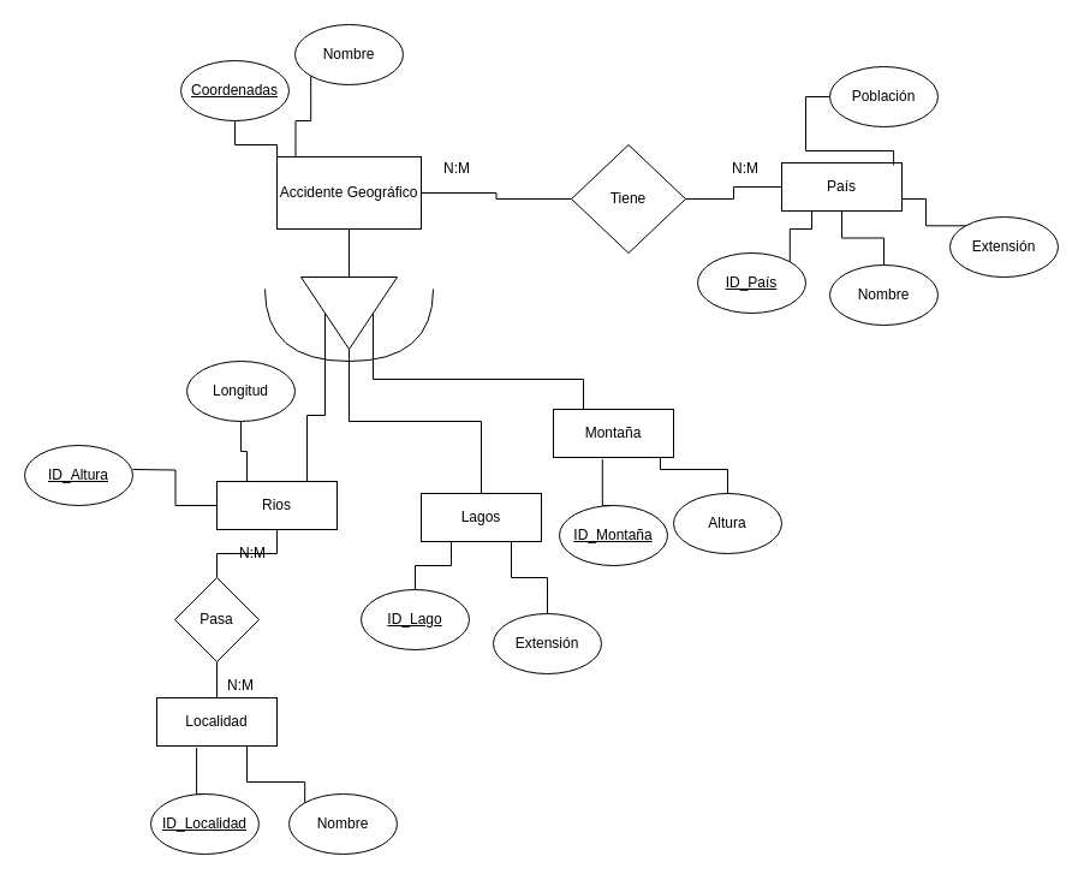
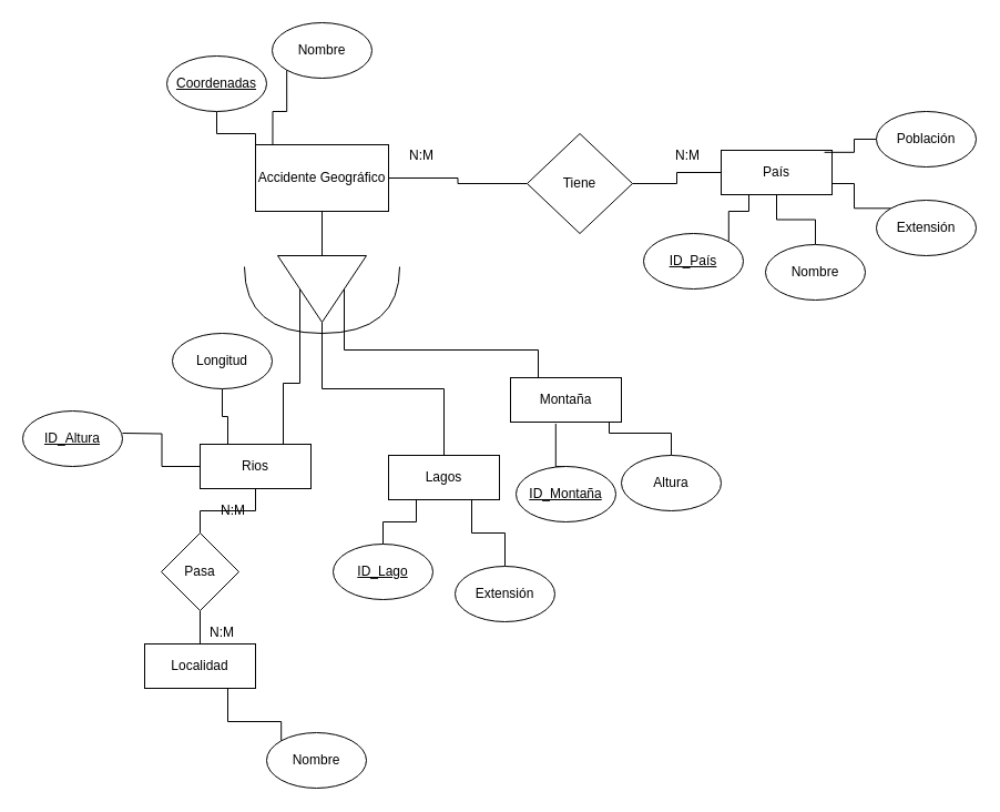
  <mxCell id="0" />
  <mxCell id="1" parent="0" />
  <mxCell id="2" style="edgeStyle=orthogonalEdgeStyle;rounded=0;orthogonalLoop=1;jettySize=auto;html=1;exitX=0.5;exitY=1;exitDx=0;exitDy=0;entryX=0;entryY=0.5;entryDx=0;entryDy=0;endArrow=none;endFill=0;strokeWidth=1;" edge="1" parent="1" source="4" target="9"><mxGeometry relative="1" as="geometry" /></mxCell>
  <mxCell id="3" style="edgeStyle=orthogonalEdgeStyle;rounded=0;orthogonalLoop=1;jettySize=auto;html=1;exitX=1;exitY=0.5;exitDx=0;exitDy=0;entryX=0;entryY=0.5;entryDx=0;entryDy=0;endArrow=none;endFill=0;strokeWidth=1;" edge="1" parent="1" source="4" target="38"><mxGeometry relative="1" as="geometry" /></mxCell>
  <mxCell id="4" value="Accidente Geográfico" style="rounded=0;whiteSpace=wrap;html=1;" vertex="1" parent="1"><mxGeometry x="230" y="130" width="120" height="60" as="geometry" /></mxCell>
  <mxCell id="5" style="edgeStyle=orthogonalEdgeStyle;rounded=0;orthogonalLoop=1;jettySize=auto;html=1;exitX=0.5;exitY=1;exitDx=0;exitDy=0;entryX=0;entryY=0;entryDx=0;entryDy=0;endArrow=none;endFill=0;strokeWidth=1;" edge="1" parent="1" source="6" target="4"><mxGeometry relative="1" as="geometry" /></mxCell>
  <mxCell id="6" value="&lt;u&gt;Coordenadas&lt;/u&gt;" style="ellipse;whiteSpace=wrap;html=1;" vertex="1" parent="1"><mxGeometry x="150" y="50" width="90" height="50" as="geometry" /></mxCell>
  <mxCell id="7" style="edgeStyle=orthogonalEdgeStyle;rounded=0;orthogonalLoop=1;jettySize=auto;html=1;exitX=0;exitY=1;exitDx=0;exitDy=0;entryX=0.129;entryY=-0.004;entryDx=0;entryDy=0;entryPerimeter=0;endArrow=none;endFill=0;strokeWidth=1;" edge="1" parent="1" source="8" target="4"><mxGeometry relative="1" as="geometry" /></mxCell>
  <mxCell id="8" value="Nombre" style="ellipse;whiteSpace=wrap;html=1;" vertex="1" parent="1"><mxGeometry x="245" y="20" width="90" height="50" as="geometry" /></mxCell>
  <mxCell id="9" value="" style="triangle;whiteSpace=wrap;html=1;rotation=90;" vertex="1" parent="1"><mxGeometry x="260" y="220" width="60" height="80" as="geometry" /></mxCell>
  <mxCell id="10" style="edgeStyle=orthogonalEdgeStyle;rounded=0;orthogonalLoop=1;jettySize=auto;html=1;exitX=0.75;exitY=0;exitDx=0;exitDy=0;entryX=0.5;entryY=1;entryDx=0;entryDy=0;endArrow=none;endFill=0;strokeWidth=1;" edge="1" parent="1" source="11" target="9"><mxGeometry relative="1" as="geometry" /></mxCell>
  <mxCell id="11" value="Rios" style="rounded=0;whiteSpace=wrap;html=1;" vertex="1" parent="1"><mxGeometry x="180" y="400" width="100" height="40" as="geometry" /></mxCell>
  <mxCell id="12" style="edgeStyle=orthogonalEdgeStyle;rounded=0;orthogonalLoop=1;jettySize=auto;html=1;exitX=0.5;exitY=0;exitDx=0;exitDy=0;entryX=1;entryY=0.5;entryDx=0;entryDy=0;endArrow=none;endFill=0;strokeWidth=1;" edge="1" parent="1" source="13" target="9"><mxGeometry relative="1" as="geometry" /></mxCell>
  <mxCell id="13" value="Lagos" style="rounded=0;whiteSpace=wrap;html=1;" vertex="1" parent="1"><mxGeometry x="350" y="410" width="100" height="40" as="geometry" /></mxCell>
  <mxCell id="14" style="edgeStyle=orthogonalEdgeStyle;rounded=0;orthogonalLoop=1;jettySize=auto;html=1;exitX=0.25;exitY=0;exitDx=0;exitDy=0;entryX=0.5;entryY=0;entryDx=0;entryDy=0;endArrow=none;endFill=0;strokeWidth=1;" edge="1" parent="1" source="15" target="9"><mxGeometry relative="1" as="geometry" /></mxCell>
  <mxCell id="15" value="Montaña" style="rounded=0;whiteSpace=wrap;html=1;" vertex="1" parent="1"><mxGeometry x="460" y="340" width="100" height="40" as="geometry" /></mxCell>
  <mxCell id="16" value="" style="shape=requiredInterface;html=1;verticalLabelPosition=bottom;rotation=90;" vertex="1" parent="1"><mxGeometry x="260" y="200" width="60" height="140" as="geometry" /></mxCell>
  <mxCell id="17" style="edgeStyle=orthogonalEdgeStyle;rounded=0;orthogonalLoop=1;jettySize=auto;html=1;exitX=0.5;exitY=0;exitDx=0;exitDy=0;entryX=0.5;entryY=1;entryDx=0;entryDy=0;endArrow=none;endFill=0;strokeWidth=1;" edge="1" parent="1" source="18" target="20"><mxGeometry relative="1" as="geometry" /></mxCell>
  <mxCell id="18" value="Localidad" style="rounded=0;whiteSpace=wrap;html=1;" vertex="1" parent="1"><mxGeometry x="130" y="580" width="100" height="40" as="geometry" /></mxCell>
  <mxCell id="19" style="edgeStyle=orthogonalEdgeStyle;rounded=0;orthogonalLoop=1;jettySize=auto;html=1;exitX=0.5;exitY=0;exitDx=0;exitDy=0;entryX=0.5;entryY=1;entryDx=0;entryDy=0;endArrow=none;endFill=0;strokeWidth=1;" edge="1" parent="1" source="20" target="11"><mxGeometry relative="1" as="geometry" /></mxCell>
  <mxCell id="20" value="Pasa" style="rhombus;whiteSpace=wrap;html=1;" vertex="1" parent="1"><mxGeometry x="145" y="480" width="70" height="70" as="geometry" /></mxCell>
- <mxCell id="21" style="edgeStyle=orthogonalEdgeStyle;rounded=0;orthogonalLoop=1;jettySize=auto;html=1;exitX=0.5;exitY=0;exitDx=0;exitDy=0;entryX=0.331;entryY=1.038;entryDx=0;entryDy=0;entryPerimeter=0;endArrow=none;endFill=0;strokeWidth=1;" edge="1" parent="1" source="22" target="18"><mxGeometry relative="1" as="geometry" /></mxCell>
- <mxCell id="22" value="&lt;u&gt;ID_Localidad&lt;/u&gt;" style="ellipse;whiteSpace=wrap;html=1;" vertex="1" parent="1"><mxGeometry x="125" y="660" width="90" height="50" as="geometry" /></mxCell>
  <mxCell id="23" style="edgeStyle=orthogonalEdgeStyle;rounded=0;orthogonalLoop=1;jettySize=auto;html=1;exitX=0;exitY=0;exitDx=0;exitDy=0;entryX=0.75;entryY=1;entryDx=0;entryDy=0;endArrow=none;endFill=0;strokeWidth=1;" edge="1" parent="1" source="24" target="18"><mxGeometry relative="1" as="geometry"><Array as="points"><mxPoint x="253" y="650" /><mxPoint x="205" y="650" /></Array></mxGeometry></mxCell>
  <mxCell id="24" value="Nombre" style="ellipse;whiteSpace=wrap;html=1;" vertex="1" parent="1"><mxGeometry x="240" y="660" width="90" height="50" as="geometry" /></mxCell>
  <mxCell id="25" style="edgeStyle=orthogonalEdgeStyle;rounded=0;orthogonalLoop=1;jettySize=auto;html=1;exitX=0.5;exitY=0;exitDx=0;exitDy=0;entryX=0.25;entryY=1;entryDx=0;entryDy=0;endArrow=none;endFill=0;strokeWidth=1;" edge="1" parent="1" source="26" target="13"><mxGeometry relative="1" as="geometry" /></mxCell>
  <mxCell id="26" value="&lt;u&gt;ID_Lago&lt;/u&gt;" style="ellipse;whiteSpace=wrap;html=1;" vertex="1" parent="1"><mxGeometry x="300" y="490" width="90" height="50" as="geometry" /></mxCell>
  <mxCell id="27" style="edgeStyle=orthogonalEdgeStyle;rounded=0;orthogonalLoop=1;jettySize=auto;html=1;exitX=0.5;exitY=0;exitDx=0;exitDy=0;entryX=0.75;entryY=1;entryDx=0;entryDy=0;endArrow=none;endFill=0;strokeWidth=1;" edge="1" parent="1" source="28" target="13"><mxGeometry relative="1" as="geometry" /></mxCell>
  <mxCell id="28" value="Extensión" style="ellipse;whiteSpace=wrap;html=1;" vertex="1" parent="1"><mxGeometry x="410" y="510" width="90" height="50" as="geometry" /></mxCell>
  <mxCell id="29" style="edgeStyle=orthogonalEdgeStyle;rounded=0;orthogonalLoop=1;jettySize=auto;html=1;exitX=0.5;exitY=0;exitDx=0;exitDy=0;entryX=0.408;entryY=1.038;entryDx=0;entryDy=0;entryPerimeter=0;endArrow=none;endFill=0;strokeWidth=1;" edge="1" parent="1" source="30" target="15"><mxGeometry relative="1" as="geometry" /></mxCell>
  <mxCell id="30" value="&lt;u&gt;ID_Montaña&lt;/u&gt;" style="ellipse;whiteSpace=wrap;html=1;" vertex="1" parent="1"><mxGeometry x="465" y="420" width="90" height="50" as="geometry" /></mxCell>
  <mxCell id="31" style="edgeStyle=orthogonalEdgeStyle;rounded=0;orthogonalLoop=1;jettySize=auto;html=1;exitX=0.5;exitY=0;exitDx=0;exitDy=0;entryX=0.89;entryY=1.009;entryDx=0;entryDy=0;entryPerimeter=0;endArrow=none;endFill=0;strokeWidth=1;" edge="1" parent="1" source="32" target="15"><mxGeometry relative="1" as="geometry" /></mxCell>
  <mxCell id="32" value="Altura" style="ellipse;whiteSpace=wrap;html=1;" vertex="1" parent="1"><mxGeometry x="560" y="410" width="90" height="50" as="geometry" /></mxCell>
  <mxCell id="33" style="edgeStyle=orthogonalEdgeStyle;rounded=0;orthogonalLoop=1;jettySize=auto;html=1;exitX=0.5;exitY=1;exitDx=0;exitDy=0;entryX=0;entryY=0.5;entryDx=0;entryDy=0;endArrow=none;endFill=0;strokeWidth=1;" edge="1" parent="1" target="11"><mxGeometry relative="1" as="geometry"><mxPoint x="110" y="390" as="sourcePoint" /></mxGeometry></mxCell>
  <mxCell id="34" value="&lt;u&gt;ID_Altura&lt;/u&gt;" style="ellipse;whiteSpace=wrap;html=1;" vertex="1" parent="1"><mxGeometry x="20" y="370" width="90" height="50" as="geometry" /></mxCell>
  <mxCell id="35" style="edgeStyle=orthogonalEdgeStyle;rounded=0;orthogonalLoop=1;jettySize=auto;html=1;exitX=0.5;exitY=1;exitDx=0;exitDy=0;entryX=0.25;entryY=0;entryDx=0;entryDy=0;endArrow=none;endFill=0;strokeWidth=1;" edge="1" parent="1" source="36" target="11"><mxGeometry relative="1" as="geometry" /></mxCell>
  <mxCell id="36" value="Longitud" style="ellipse;whiteSpace=wrap;html=1;" vertex="1" parent="1"><mxGeometry x="155" y="300" width="90" height="50" as="geometry" /></mxCell>
  <mxCell id="37" style="edgeStyle=orthogonalEdgeStyle;rounded=0;orthogonalLoop=1;jettySize=auto;html=1;exitX=1;exitY=0.5;exitDx=0;exitDy=0;entryX=0;entryY=0.5;entryDx=0;entryDy=0;endArrow=none;endFill=0;strokeWidth=1;" edge="1" parent="1" source="38" target="39"><mxGeometry relative="1" as="geometry" /></mxCell>
  <mxCell id="38" value="Tiene" style="rhombus;whiteSpace=wrap;html=1;" vertex="1" parent="1"><mxGeometry x="475" y="120" width="95" height="90" as="geometry" /></mxCell>
  <mxCell id="39" value="País" style="rounded=0;whiteSpace=wrap;html=1;" vertex="1" parent="1"><mxGeometry x="650" y="135" width="100" height="40" as="geometry" /></mxCell>
  <mxCell id="40" style="edgeStyle=orthogonalEdgeStyle;rounded=0;orthogonalLoop=1;jettySize=auto;html=1;exitX=1;exitY=0;exitDx=0;exitDy=0;entryX=0.25;entryY=1;entryDx=0;entryDy=0;endArrow=none;endFill=0;strokeWidth=1;" edge="1" parent="1" source="41" target="39"><mxGeometry relative="1" as="geometry" /></mxCell>
  <mxCell id="41" value="&lt;u&gt;ID_País&lt;/u&gt;" style="ellipse;whiteSpace=wrap;html=1;" vertex="1" parent="1"><mxGeometry x="580" y="210" width="90" height="50" as="geometry" /></mxCell>
  <mxCell id="42" style="edgeStyle=orthogonalEdgeStyle;rounded=0;orthogonalLoop=1;jettySize=auto;html=1;exitX=0.5;exitY=0;exitDx=0;exitDy=0;entryX=0.5;entryY=1;entryDx=0;entryDy=0;endArrow=none;endFill=0;strokeWidth=1;" edge="1" parent="1" source="43" target="39"><mxGeometry relative="1" as="geometry" /></mxCell>
  <mxCell id="43" value="Nombre" style="ellipse;whiteSpace=wrap;html=1;" vertex="1" parent="1"><mxGeometry x="690" y="220" width="90" height="50" as="geometry" /></mxCell>
  <mxCell id="44" style="edgeStyle=orthogonalEdgeStyle;rounded=0;orthogonalLoop=1;jettySize=auto;html=1;exitX=0;exitY=0;exitDx=0;exitDy=0;entryX=1;entryY=0.75;entryDx=0;entryDy=0;endArrow=none;endFill=0;strokeWidth=1;" edge="1" parent="1" source="45" target="39"><mxGeometry relative="1" as="geometry" /></mxCell>
  <mxCell id="45" value="Extensión" style="ellipse;whiteSpace=wrap;html=1;" vertex="1" parent="1"><mxGeometry x="790" y="180" width="90" height="50" as="geometry" /></mxCell>
  <mxCell id="46" style="edgeStyle=orthogonalEdgeStyle;rounded=0;orthogonalLoop=1;jettySize=auto;html=1;exitX=0;exitY=0.5;exitDx=0;exitDy=0;entryX=0.931;entryY=0.046;entryDx=0;entryDy=0;entryPerimeter=0;endArrow=none;endFill=0;strokeWidth=1;" edge="1" parent="1" source="47" target="39"><mxGeometry relative="1" as="geometry" /></mxCell>
- <mxCell id="47" value="Población" style="ellipse;whiteSpace=wrap;html=1;" vertex="1" parent="1"><mxGeometry x="690" y="55" width="90" height="50" as="geometry" /></mxCell>
+ <mxCell id="47" value="Población" style="ellipse;whiteSpace=wrap;html=1;" vertex="1" parent="1"><mxGeometry x="790" y="100" width="90" height="50" as="geometry" /></mxCell>
  <mxCell id="48" value="N:M" style="text;html=1;strokeColor=none;fillColor=none;align=center;verticalAlign=middle;whiteSpace=wrap;rounded=0;" vertex="1" parent="1"><mxGeometry x="190" y="450" width="40" height="20" as="geometry" /></mxCell>
  <mxCell id="49" value="N:M" style="text;html=1;strokeColor=none;fillColor=none;align=center;verticalAlign=middle;whiteSpace=wrap;rounded=0;" vertex="1" parent="1"><mxGeometry x="180" y="560" width="40" height="20" as="geometry" /></mxCell>
  <mxCell id="50" value="N:M" style="text;html=1;strokeColor=none;fillColor=none;align=center;verticalAlign=middle;whiteSpace=wrap;rounded=0;" vertex="1" parent="1"><mxGeometry x="360" y="130" width="40" height="20" as="geometry" /></mxCell>
  <mxCell id="51" value="N:M" style="text;html=1;strokeColor=none;fillColor=none;align=center;verticalAlign=middle;whiteSpace=wrap;rounded=0;" vertex="1" parent="1"><mxGeometry x="600" y="130" width="40" height="20" as="geometry" /></mxCell>
